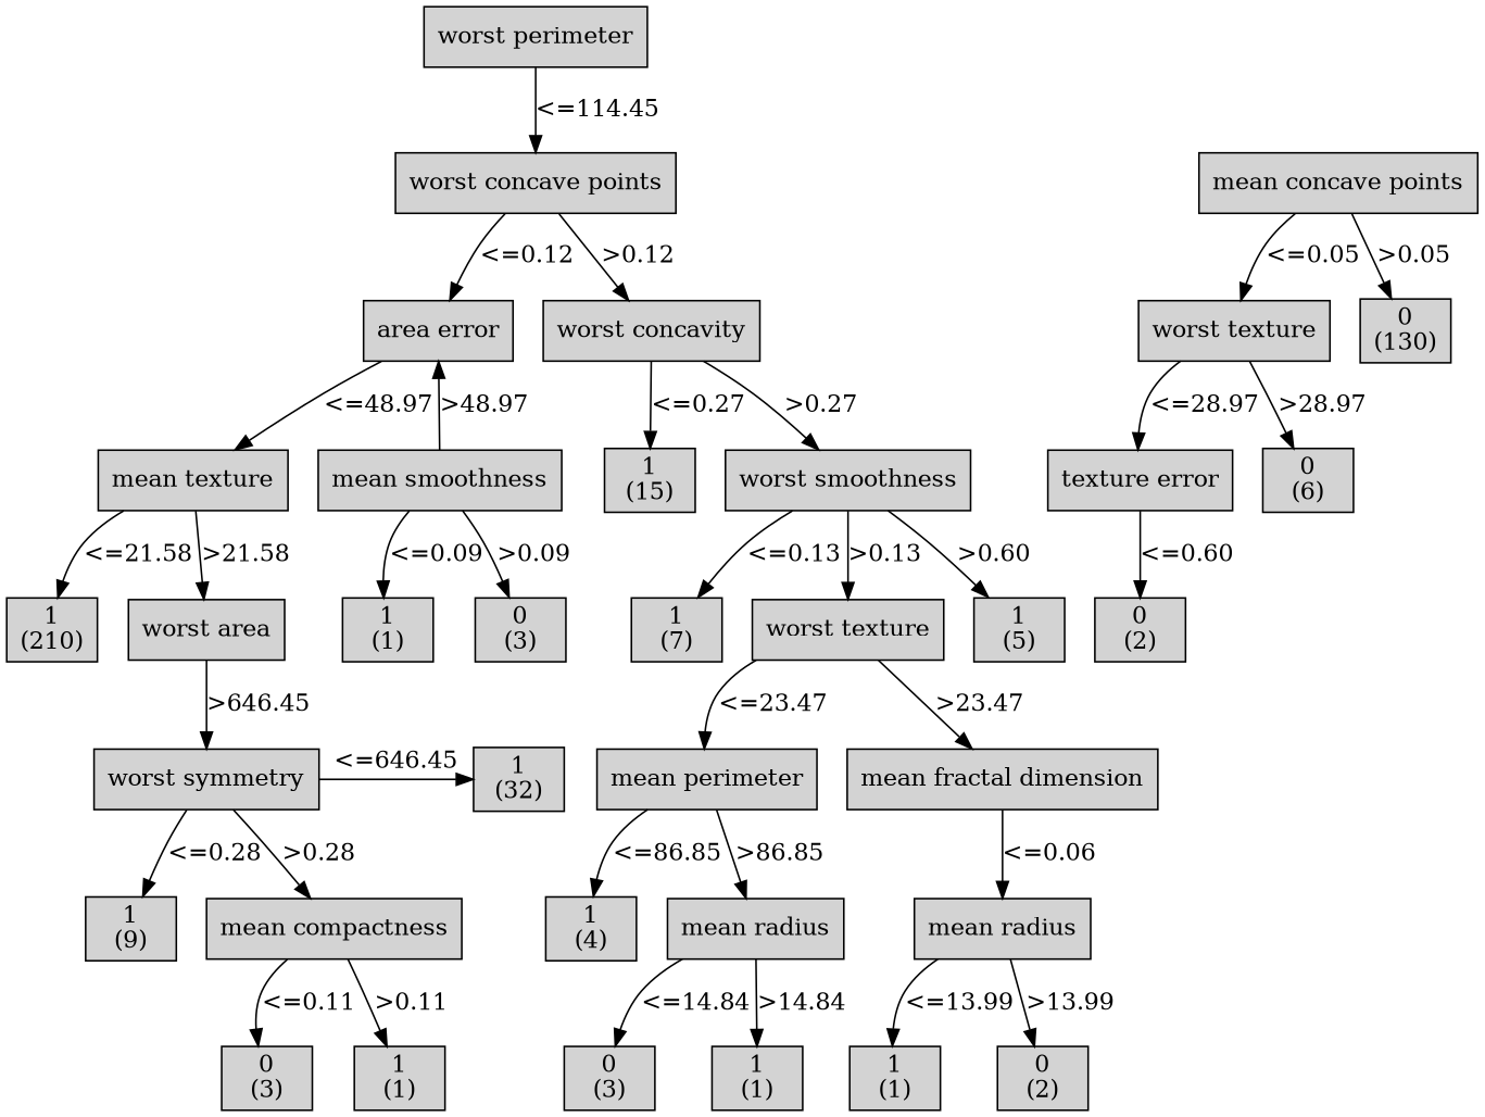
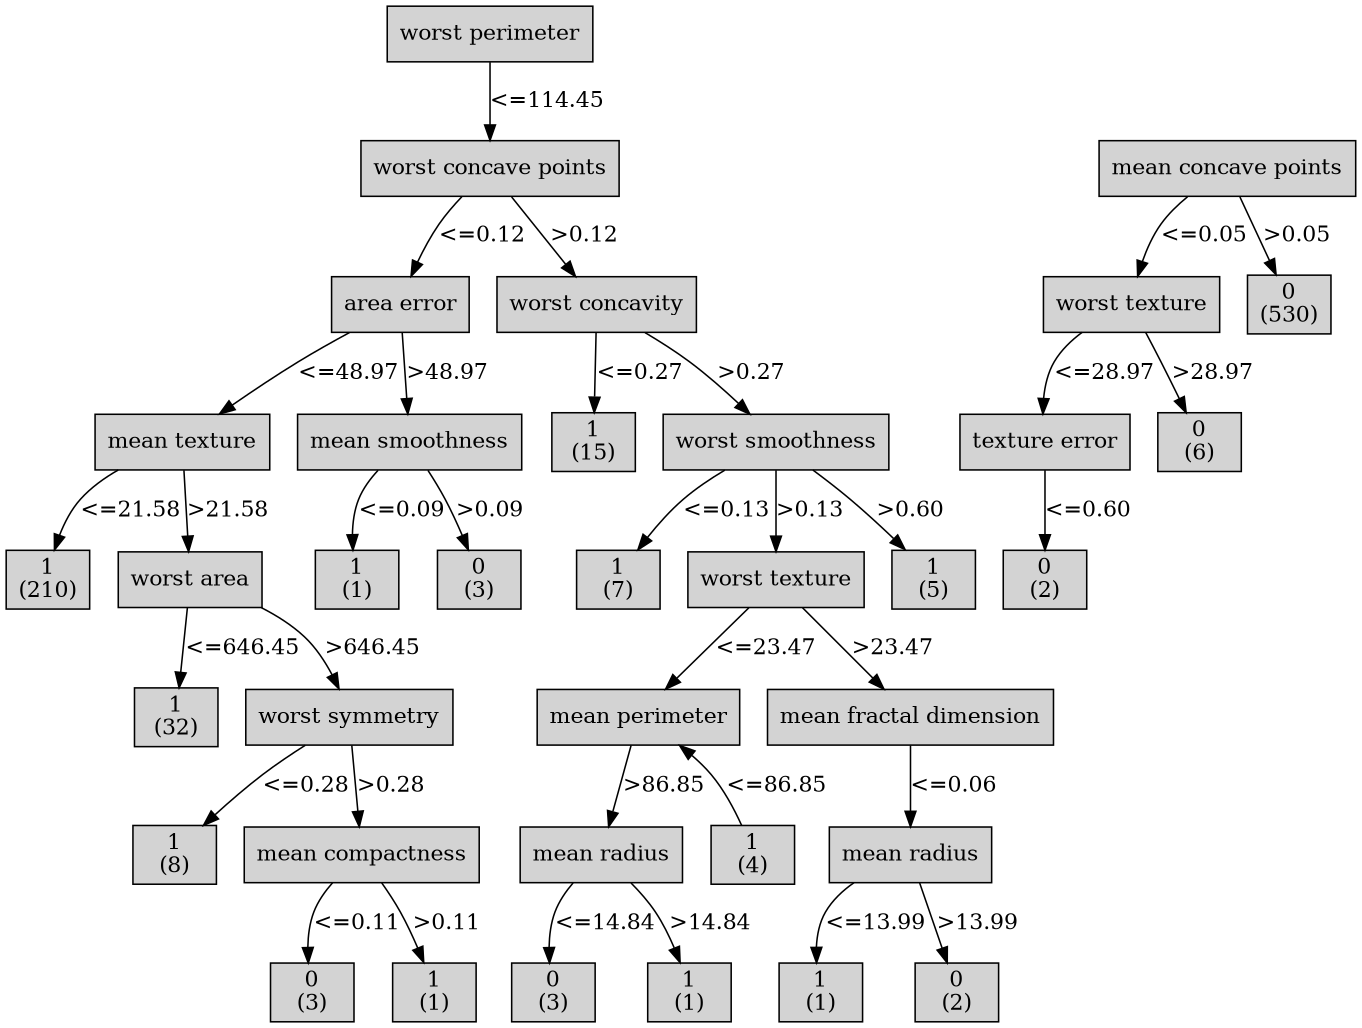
  digraph {
    node [shape=box style=filled weight=5]
    n1 [label="worst perimeter\n" weight=1]
    n2 [label="worst concave points\n" weight=2]
    n3 [label="mean concave points\n" weight=2]
    n4 [label="area error\n" weight=3]
    n5 [label="worst concavity\n" weight=3]
    n6 [label="worst texture\n" weight=3]
-   n7 [label="0\n(130)\n" weight=3]
+   n7 [label="0\n(530)\n" weight=3]
    n8 [label="mean texture\n" weight=4]
    n9 [label="mean smoothness\n" weight=4]
    n10 [label="1\n(15)\n" weight=4]
    n11 [label="worst smoothness\n" weight=4]
    n12 [label="texture error\n" weight=4]
    n13 [label="0\n(6)\n" weight=4]
    n14 [label="1\n(210)\n"]
    n15 [label="worst area\n"]
    n16 [label="1\n(1)\n"]
    n17 [label="0\n(3)\n"]
    n18 [label="1\n(7)\n"]
    n19 [label="worst texture\n"]
    n20 [label="0\n(2)\n"]
    n21 [label="1\n(5)\n"]
    n22 [label="1\n(32)\n" weight=6]
    n23 [label="worst symmetry\n" weight=6]
    n24 [label="mean perimeter\n" weight=6]
    n25 [label="mean fractal dimension\n" weight=6]
-   n26 [label="1\n(9)\n" weight=7]
+   n26 [label="1\n(8)\n" weight=7]
    n27 [label="mean compactness\n" weight=7]
    n28 [label="1\n(4)\n" weight=7]
    n29 [label="mean radius\n" weight=7]
    n30 [label="mean radius\n" weight=7]
    n31 [label="0\n(3)\n" weight=8]
    n32 [label="1\n(1)\n" weight=8]
    n33 [label="0\n(3)\n" weight=8]
    n34 [label="1\n(1)\n" weight=8]
    n35 [label="1\n(1)\n" weight=8]
    n36 [label="0\n(2)\n" weight=8]
    subgraph sub_1 {
      rank=same
      n1
    }
    subgraph sub_2 {
      rank=same
      n2
      n3
    }
    subgraph sub_3 {
      rank=same
      n4
      n5
      n6
      n7
    }
    subgraph sub_4 {
      rank=same
      n8
      n9
      n10
      n11
      n12
      n13
    }
    subgraph sub_5 {
      rank=same
      n14
      n15
      n16
      n17
      n18
      n19
      n20
      n21
    }
    subgraph sub_6 {
      rank=same
      n22
      n23
      n24
      n25
    }
    subgraph sub_7 {
      rank=same
      n26
      n27
      n28
      n29
      n30
    }
    subgraph sub_8 {
      rank=same
      n31
      n32
      n33
      n34
      n35
      n36
    }
    n1 -> n2 [label="<=114.45"]
    n2 -> n4 [label="<=0.12"]
    n2 -> n5 [label=">0.12"]
    n3 -> n6 [label="<=0.05"]
    n3 -> n7 [label=">0.05"]
    n4 -> n8 [label="<=48.97"]
-   n9 -> n4 [label=">48.97"]
+   n4 -> n9 [label=">48.97"]
    n5 -> n10 [label="<=0.27"]
    n5 -> n11 [label=">0.27"]
    n6 -> n12 [label="<=28.97"]
    n6 -> n13 [label=">28.97"]
    n8 -> n14 [label="<=21.58"]
    n8 -> n15 [label=">21.58"]
    n9 -> n16 [label="<=0.09"]
    n9 -> n17 [label=">0.09"]
    n11 -> n18 [label="<=0.13"]
    n11 -> n19 [label=">0.13"]
    n11 -> n21 [label=">0.60"]
    n12 -> n20 [label="<=0.60"]
-   n23 -> n22 [label="<=646.45"]
+   n15 -> n22 [label="<=646.45"]
    n15 -> n23 [label=">646.45"]
    n19 -> n24 [label="<=23.47"]
    n19 -> n25 [label=">23.47"]
    n23 -> n26 [label="<=0.28"]
    n23 -> n27 [label=">0.28"]
-   n24 -> n28 [label="<=86.85"]
+   n28 -> n24 [label="<=86.85"]
    n24 -> n29 [label=">86.85"]
    n25 -> n30 [label="<=0.06"]
    n27 -> n31 [label="<=0.11"]
    n27 -> n32 [label=">0.11"]
    n29 -> n33 [label="<=14.84"]
    n29 -> n34 [label=">14.84"]
    n30 -> n35 [label="<=13.99"]
    n30 -> n36 [label=">13.99"]
  }
